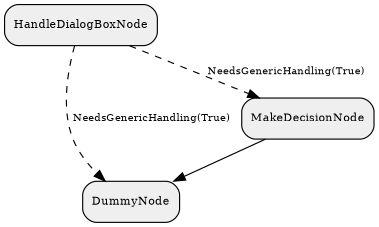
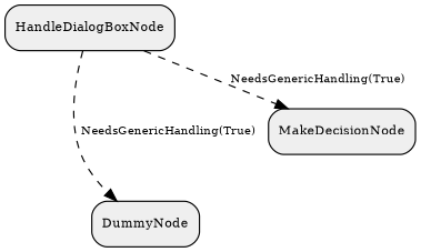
  digraph {
    compound=true
    fontname="DejaVu Serif"
    rankdir=TB
    node [fillcolor="#EFEFEF" fontname="DejaVu Serif" fontsize=10 shape=box style="rounded,filled"]
    edge [fontname="DejaVu Serif" fontsize=9 style=dashed]
    n1 [label=DummyNode]
    n2 [label=MakeDecisionNode]
    n3 [label=HandleDialogBoxNode]
-   n2 -> n1 [style=solid]
    n3 -> n1 [label="NeedsGenericHandling(True)"]
    n3 -> n2 [label="NeedsGenericHandling(True)"]
  }
